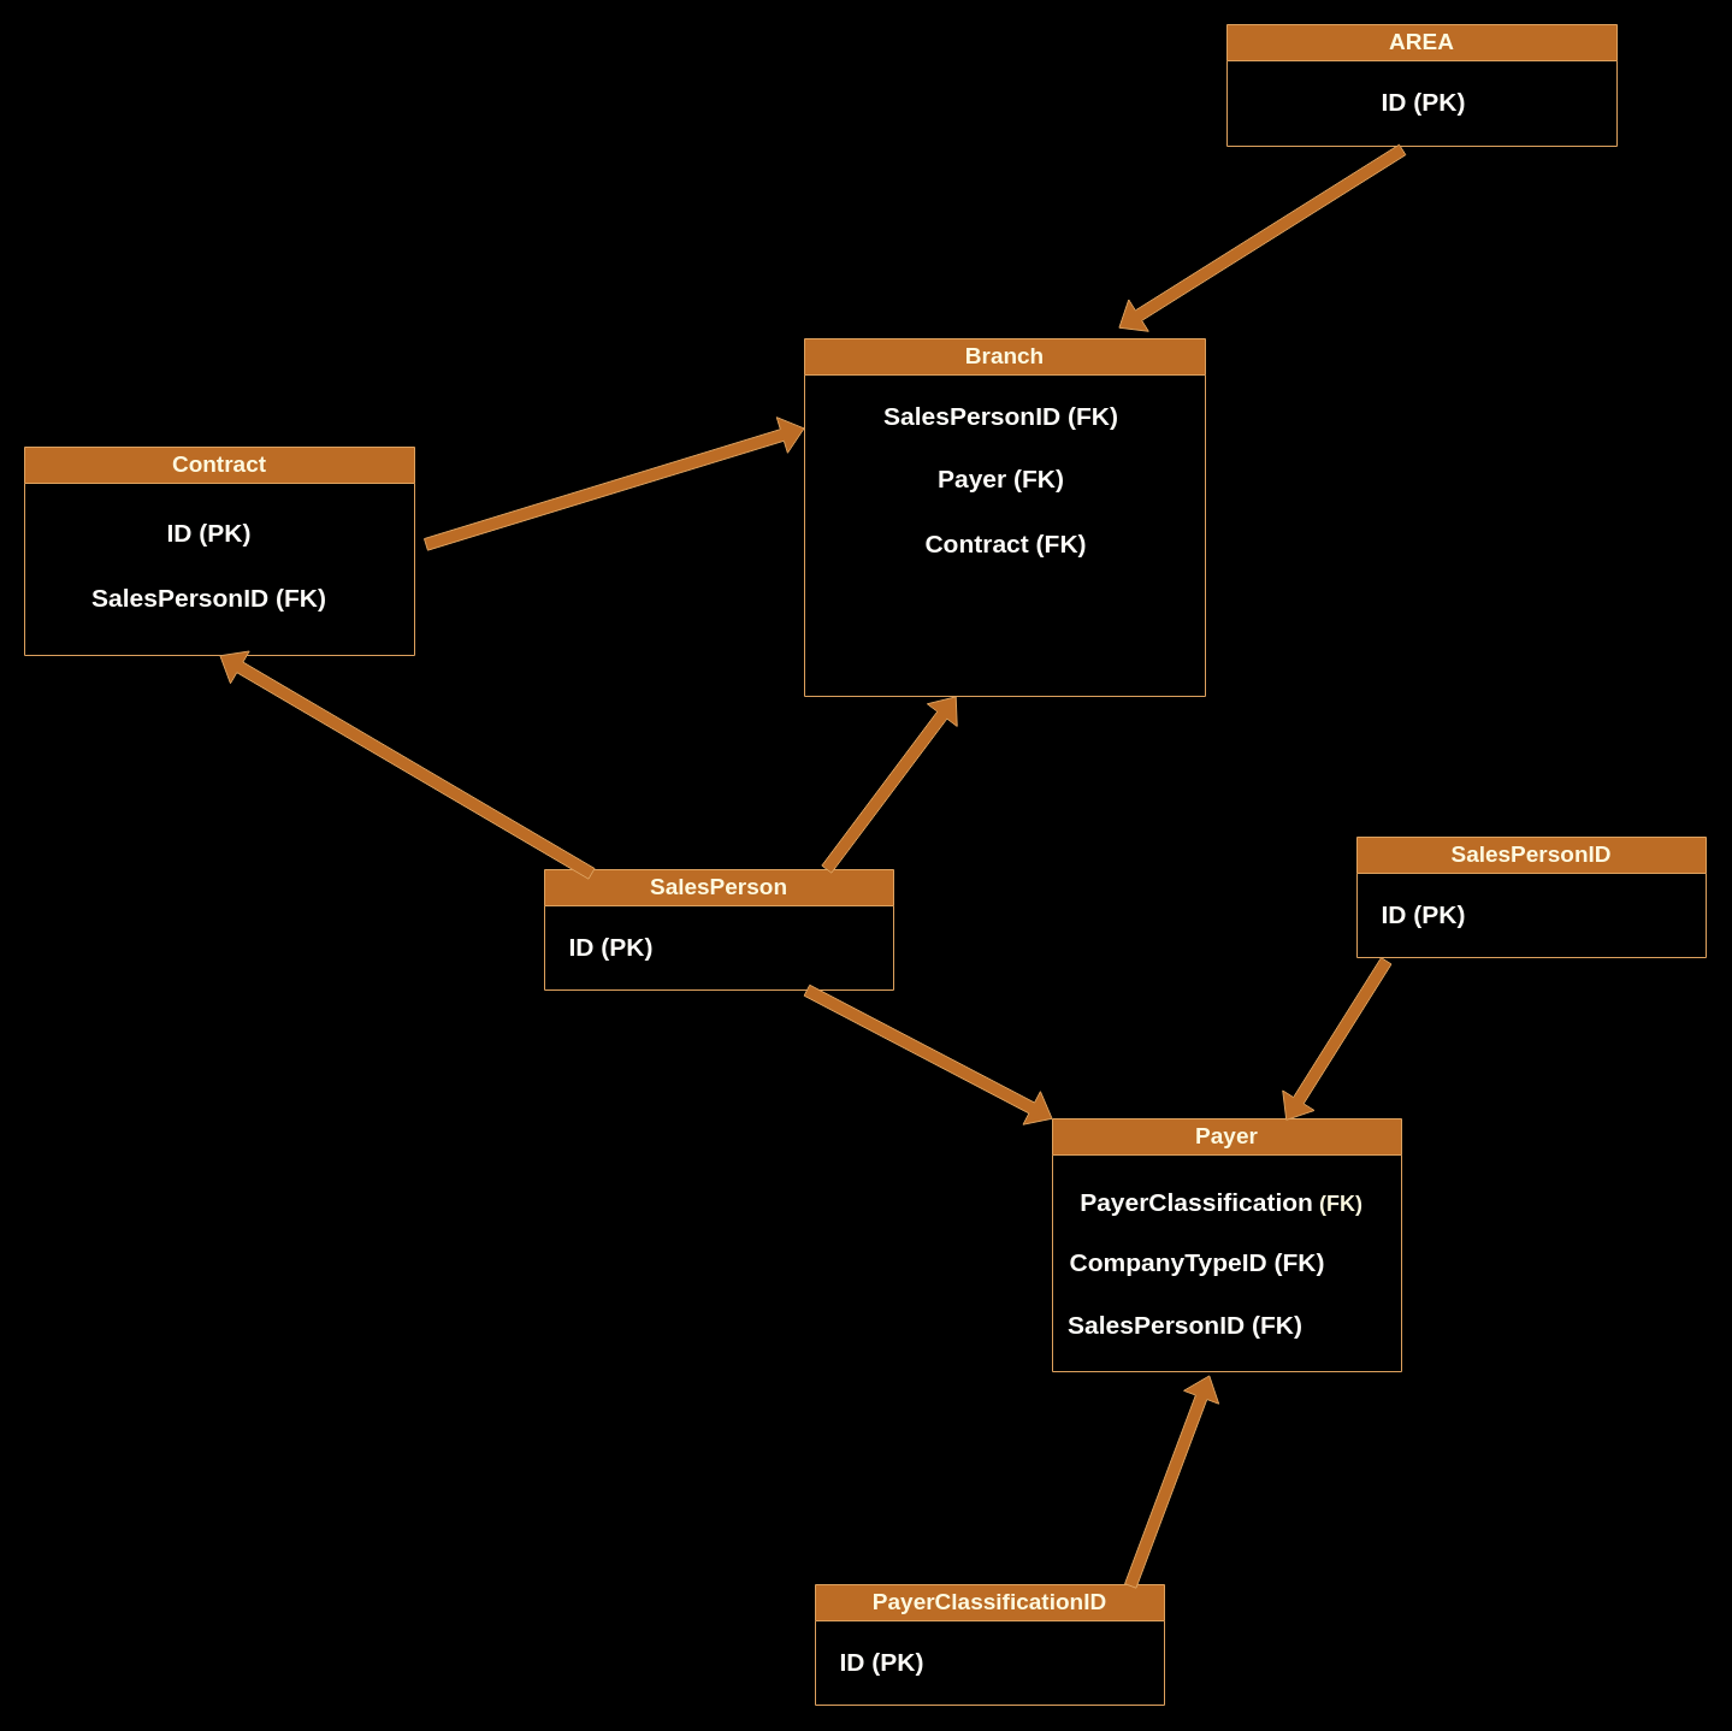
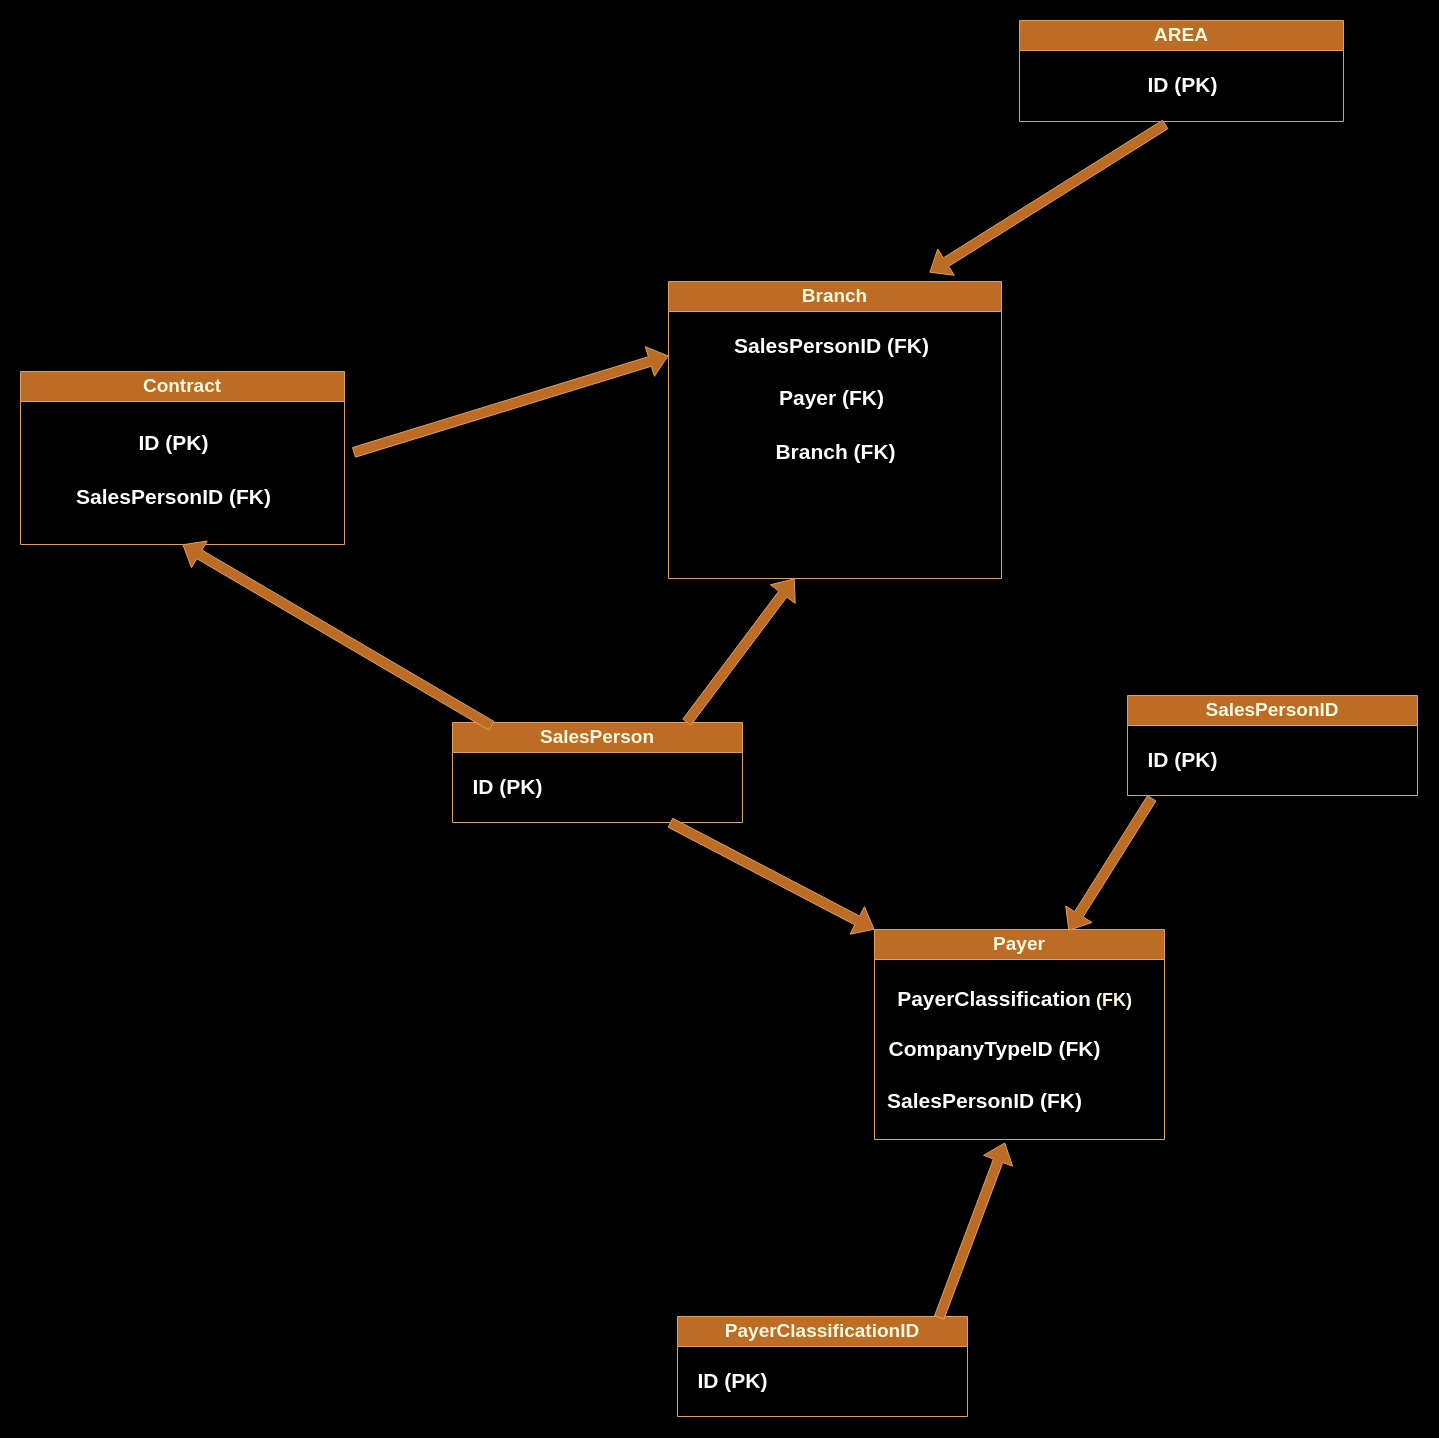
  <mxCell id="0" />
  <mxCell id="1" parent="0" />
  <mxCell id="2" value="&lt;font style=&quot;font-size: 19px;&quot;&gt;Payer&lt;/font&gt;" style="swimlane;html=1;fillColor=#BC6C25;strokeColor=#DDA15E;startSize=30;whiteSpace=wrap;fontColor=#FEFAE0;labelBackgroundColor=none;shadow=0;" vertex="1" parent="1"><mxGeometry x="874" y="929" width="290" height="210" as="geometry" /></mxCell>
  <mxCell id="3" value="&lt;h2 style=&quot;line-height: 150%;&quot;&gt;&lt;font color=&quot;#fffefa&quot;&gt;&lt;span style=&quot;font-size: 21px;&quot;&gt;CompanyTypeID (FK)&lt;/span&gt;&lt;/font&gt;&lt;/h2&gt;" style="text;html=1;align=center;verticalAlign=middle;resizable=0;points=[];autosize=1;strokeColor=none;fillColor=none;fontColor=#FEFAE0;" vertex="1" parent="2"><mxGeometry y="85" width="240" height="70" as="geometry" /></mxCell>
  <mxCell id="4" value="&lt;h2 style=&quot;line-height: 150%;&quot;&gt;&lt;font color=&quot;#fffefa&quot; style=&quot;background-color: rgb(0, 0, 0); font-size: 21px;&quot;&gt;PayerClassification&lt;/font&gt;&amp;nbsp;(FK)&lt;/h2&gt;" style="text;html=1;align=center;verticalAlign=middle;resizable=0;points=[];autosize=1;strokeColor=none;fillColor=none;fontColor=#FEFAE0;" parent="2" vertex="1"><mxGeometry y="35" width="280" height="70" as="geometry" /></mxCell>
  <mxCell id="5" value="&lt;h2 style=&quot;line-height: 150%;&quot;&gt;&lt;font color=&quot;#fffefa&quot;&gt;&lt;span style=&quot;font-size: 21px;&quot;&gt;&lt;br&gt;&lt;/span&gt;&lt;/font&gt;&lt;/h2&gt;&lt;h2 style=&quot;line-height: 150%;&quot;&gt;&lt;font color=&quot;#fffefa&quot;&gt;&lt;span style=&quot;font-size: 21px;&quot;&gt;SalesPersonID (FK)&lt;/span&gt;&lt;/font&gt;&lt;/h2&gt;" style="text;html=1;align=center;verticalAlign=middle;resizable=0;points=[];autosize=1;strokeColor=none;fillColor=none;fontColor=#FEFAE0;" vertex="1" parent="2"><mxGeometry y="90" width="220" height="120" as="geometry" /></mxCell>
  <mxCell id="6" value="&lt;font style=&quot;font-size: 19px;&quot;&gt;PayerClassificationID&lt;/font&gt;" style="swimlane;html=1;fillColor=#BC6C25;strokeColor=#DDA15E;startSize=30;whiteSpace=wrap;fontColor=#FEFAE0;labelBackgroundColor=none;shadow=0;" vertex="1" parent="1"><mxGeometry x="677" y="1316" width="290" height="100" as="geometry" /></mxCell>
  <mxCell id="7" value="&lt;h2 style=&quot;line-height: 150%;&quot;&gt;&lt;font color=&quot;#fffefa&quot;&gt;&lt;span style=&quot;font-size: 21px; background-color: rgb(0, 0, 0);&quot;&gt;ID (PK)&lt;/span&gt;&lt;/font&gt;&lt;/h2&gt;" style="text;html=1;align=center;verticalAlign=middle;resizable=0;points=[];autosize=1;strokeColor=none;fillColor=none;fontColor=#FEFAE0;" vertex="1" parent="6"><mxGeometry x="10" y="30" width="90" height="70" as="geometry" /></mxCell>
  <mxCell id="8" value="&lt;font style=&quot;font-size: 19px;&quot;&gt;SalesPerson&lt;/font&gt;" style="swimlane;html=1;fillColor=#BC6C25;strokeColor=#DDA15E;startSize=30;whiteSpace=wrap;fontColor=#FEFAE0;labelBackgroundColor=none;shadow=0;" vertex="1" parent="1"><mxGeometry x="452" y="722" width="290" height="100" as="geometry" /></mxCell>
  <mxCell id="9" value="&lt;h2 style=&quot;line-height: 150%;&quot;&gt;&lt;font color=&quot;#fffefa&quot;&gt;&lt;span style=&quot;font-size: 21px; background-color: rgb(0, 0, 0);&quot;&gt;ID (PK)&lt;/span&gt;&lt;/font&gt;&lt;/h2&gt;" style="text;html=1;align=center;verticalAlign=middle;resizable=0;points=[];autosize=1;strokeColor=none;fillColor=none;fontColor=#FEFAE0;" vertex="1" parent="8"><mxGeometry x="10" y="30" width="90" height="70" as="geometry" /></mxCell>
  <mxCell id="10" value="&lt;font style=&quot;font-size: 19px;&quot;&gt;SalesPersonID&lt;/font&gt;" style="swimlane;html=1;fillColor=#BC6C25;strokeColor=#DDA15E;startSize=30;whiteSpace=wrap;fontColor=#FEFAE0;labelBackgroundColor=none;shadow=0;" vertex="1" parent="1"><mxGeometry x="1127" y="695" width="290" height="100" as="geometry" /></mxCell>
  <mxCell id="11" value="&lt;h2 style=&quot;line-height: 150%;&quot;&gt;&lt;font color=&quot;#fffefa&quot;&gt;&lt;span style=&quot;font-size: 21px; background-color: rgb(0, 0, 0);&quot;&gt;ID (PK)&lt;/span&gt;&lt;/font&gt;&lt;/h2&gt;" style="text;html=1;align=center;verticalAlign=middle;resizable=0;points=[];autosize=1;strokeColor=none;fillColor=none;fontColor=#FEFAE0;" vertex="1" parent="10"><mxGeometry x="10" y="30" width="90" height="70" as="geometry" /></mxCell>
  <mxCell id="12" value="&lt;font style=&quot;font-size: 19px;&quot;&gt;Contract&lt;/font&gt;" style="swimlane;html=1;fillColor=#BC6C25;strokeColor=#DDA15E;startSize=30;whiteSpace=wrap;fontColor=#FEFAE0;labelBackgroundColor=none;shadow=0;" vertex="1" parent="1"><mxGeometry x="20" y="371" width="324" height="173" as="geometry" /></mxCell>
  <mxCell id="13" value="&lt;h2 style=&quot;line-height: 150%;&quot;&gt;&lt;font color=&quot;#fffefa&quot;&gt;&lt;span style=&quot;font-size: 21px; background-color: rgb(0, 0, 0);&quot;&gt;SalesPersonID (FK)&lt;/span&gt;&lt;/font&gt;&lt;/h2&gt;" style="text;html=1;align=center;verticalAlign=middle;resizable=0;points=[];autosize=1;strokeColor=none;fillColor=none;fontColor=#FEFAE0;" vertex="1" parent="12"><mxGeometry x="45" y="90" width="216" height="72" as="geometry" /></mxCell>
  <mxCell id="14" value="&lt;h2 style=&quot;line-height: 150%;&quot;&gt;&lt;font color=&quot;#fffefa&quot;&gt;&lt;span style=&quot;font-size: 21px; background-color: rgb(0, 0, 0);&quot;&gt;ID (PK)&lt;/span&gt;&lt;/font&gt;&lt;/h2&gt;" style="text;html=1;align=center;verticalAlign=middle;resizable=0;points=[];autosize=1;strokeColor=none;fillColor=none;fontColor=#FEFAE0;" vertex="1" parent="12"><mxGeometry x="108" y="36" width="90" height="72" as="geometry" /></mxCell>
  <mxCell id="15" value="&lt;font style=&quot;font-size: 19px;&quot;&gt;Branch&lt;/font&gt;" style="swimlane;html=1;fillColor=#BC6C25;strokeColor=#DDA15E;startSize=30;whiteSpace=wrap;fontColor=#FEFAE0;labelBackgroundColor=none;shadow=0;" vertex="1" parent="1"><mxGeometry x="668" y="281" width="333" height="297" as="geometry" /></mxCell>
  <mxCell id="16" value="&lt;h2 style=&quot;line-height: 150%;&quot;&gt;&lt;font color=&quot;#fffefa&quot;&gt;&lt;span style=&quot;font-size: 21px; background-color: rgb(0, 0, 0);&quot;&gt;SalesPersonID (FK)&lt;/span&gt;&lt;/font&gt;&lt;/h2&gt;" style="text;html=1;align=center;verticalAlign=middle;resizable=0;points=[];autosize=1;strokeColor=none;fillColor=none;fontColor=#FEFAE0;" vertex="1" parent="15"><mxGeometry x="54.5" y="29" width="216" height="72" as="geometry" /></mxCell>
  <mxCell id="17" value="&lt;h2 style=&quot;line-height: 150%;&quot;&gt;&lt;font color=&quot;#fffefa&quot;&gt;&lt;span style=&quot;font-size: 21px; background-color: rgb(0, 0, 0);&quot;&gt;Payer (FK)&lt;/span&gt;&lt;/font&gt;&lt;/h2&gt;" style="text;html=1;align=center;verticalAlign=middle;resizable=0;points=[];autosize=1;strokeColor=none;fillColor=none;fontColor=#FEFAE0;" vertex="1" parent="15"><mxGeometry x="95.5" y="81" width="135" height="72" as="geometry" /></mxCell>
- <mxCell id="18" value="&lt;h2 style=&quot;line-height: 150%;&quot;&gt;&lt;font color=&quot;#fffefa&quot;&gt;&lt;span style=&quot;font-size: 21px; background-color: rgb(0, 0, 0);&quot;&gt;Contract (FK)&lt;/span&gt;&lt;/font&gt;&lt;/h2&gt;" style="text;html=1;align=center;verticalAlign=middle;resizable=0;points=[];autosize=1;strokeColor=none;fillColor=none;fontColor=#FEFAE0;" vertex="1" parent="15"><mxGeometry x="90" y="135" width="153" height="72" as="geometry" /></mxCell>
+ <mxCell id="18" value="&lt;h2 style=&quot;line-height: 150%;&quot;&gt;&lt;font color=&quot;#fffefa&quot;&gt;&lt;span style=&quot;font-size: 21px; background-color: rgb(0, 0, 0);&quot;&gt;Branch (FK)&lt;/span&gt;&lt;/font&gt;&lt;/h2&gt;" style="text;html=1;align=center;verticalAlign=middle;resizable=0;points=[];autosize=1;strokeColor=none;fillColor=none;fontColor=#FEFAE0;" vertex="1" parent="15"><mxGeometry x="90" y="135" width="153" height="72" as="geometry" /></mxCell>
  <mxCell id="19" value="" style="shape=flexArrow;endArrow=classic;html=1;rounded=1;strokeColor=#DDA15E;fontColor=#FEFAE0;fillColor=#BC6C25;exitX=0.807;exitY=0;exitDx=0;exitDy=0;exitPerimeter=0;" edge="1" parent="1" source="8"><mxGeometry width="50" height="50" relative="1" as="geometry"><mxPoint x="731" y="619" as="sourcePoint" /><mxPoint x="794" y="578" as="targetPoint" /></mxGeometry></mxCell>
  <mxCell id="20" value="" style="shape=flexArrow;endArrow=classic;html=1;rounded=1;strokeColor=#DDA15E;fontColor=#FEFAE0;fillColor=#BC6C25;entryX=0.5;entryY=1;entryDx=0;entryDy=0;exitX=0.136;exitY=0.036;exitDx=0;exitDy=0;exitPerimeter=0;" edge="1" parent="1" source="8" target="12"><mxGeometry width="50" height="50" relative="1" as="geometry"><mxPoint x="504" y="720" as="sourcePoint" /><mxPoint x="466" y="605" as="targetPoint" /></mxGeometry></mxCell>
  <mxCell id="21" value="" style="shape=flexArrow;endArrow=classic;html=1;rounded=1;strokeColor=#DDA15E;fontColor=#FEFAE0;fillColor=#BC6C25;entryX=0;entryY=0;entryDx=0;entryDy=0;exitX=0.75;exitY=1;exitDx=0;exitDy=0;" edge="1" parent="1" source="8" target="2"><mxGeometry width="50" height="50" relative="1" as="geometry"><mxPoint x="670" y="822" as="sourcePoint" /><mxPoint x="920" y="920" as="targetPoint" /></mxGeometry></mxCell>
  <mxCell id="22" value="" style="shape=flexArrow;endArrow=classic;html=1;rounded=1;strokeColor=#DDA15E;fontColor=#FEFAE0;fillColor=#BC6C25;entryX=0.669;entryY=0.006;entryDx=0;entryDy=0;entryPerimeter=0;exitX=0.161;exitY=1.034;exitDx=0;exitDy=0;exitPerimeter=0;" edge="1" parent="1" source="11" target="2"><mxGeometry width="50" height="50" relative="1" as="geometry"><mxPoint x="1253" y="794" as="sourcePoint" /><mxPoint x="1294" y="857" as="targetPoint" /></mxGeometry></mxCell>
  <mxCell id="23" value="" style="shape=flexArrow;endArrow=classic;html=1;rounded=1;strokeColor=#DDA15E;fontColor=#FEFAE0;fillColor=#BC6C25;exitX=0.902;exitY=0.014;exitDx=0;exitDy=0;exitPerimeter=0;entryX=0.593;entryY=1.025;entryDx=0;entryDy=0;entryPerimeter=0;" edge="1" parent="1" source="6" target="5"><mxGeometry width="50" height="50" relative="1" as="geometry"><mxPoint x="884" y="1222" as="sourcePoint" /><mxPoint x="934" y="1172" as="targetPoint" /></mxGeometry></mxCell>
  <mxCell id="24" value="&lt;font style=&quot;font-size: 19px;&quot;&gt;AREA&lt;/font&gt;" style="swimlane;html=1;fillColor=#BC6C25;strokeColor=#DDA15E;startSize=30;whiteSpace=wrap;fontColor=#FEFAE0;labelBackgroundColor=none;shadow=0;" vertex="1" parent="1"><mxGeometry x="1019" y="20" width="324" height="101" as="geometry" /></mxCell>
  <mxCell id="25" value="&lt;h2 style=&quot;line-height: 150%;&quot;&gt;&lt;font color=&quot;#fffefa&quot;&gt;&lt;span style=&quot;font-size: 21px; background-color: rgb(0, 0, 0);&quot;&gt;ID (PK)&lt;/span&gt;&lt;/font&gt;&lt;/h2&gt;" style="text;html=1;align=center;verticalAlign=middle;resizable=0;points=[];autosize=1;strokeColor=none;fillColor=none;fontColor=#FEFAE0;" vertex="1" parent="24"><mxGeometry x="117.5" y="29" width="90" height="72" as="geometry" /></mxCell>
  <mxCell id="26" value="" style="shape=flexArrow;endArrow=classic;html=1;rounded=1;strokeColor=#DDA15E;fontColor=#FEFAE0;fillColor=#BC6C25;exitX=0.318;exitY=1.037;exitDx=0;exitDy=0;exitPerimeter=0;" edge="1" parent="1" source="25"><mxGeometry width="50" height="50" relative="1" as="geometry"><mxPoint x="974" y="394" as="sourcePoint" /><mxPoint x="929" y="272" as="targetPoint" /></mxGeometry></mxCell>
  <mxCell id="27" value="" style="shape=flexArrow;endArrow=classic;html=1;rounded=1;strokeColor=#DDA15E;fontColor=#FEFAE0;fillColor=#BC6C25;entryX=0;entryY=0.25;entryDx=0;entryDy=0;" edge="1" parent="1" target="15"><mxGeometry width="50" height="50" relative="1" as="geometry"><mxPoint x="353" y="452" as="sourcePoint" /><mxPoint x="650" y="362" as="targetPoint" /></mxGeometry></mxCell>
